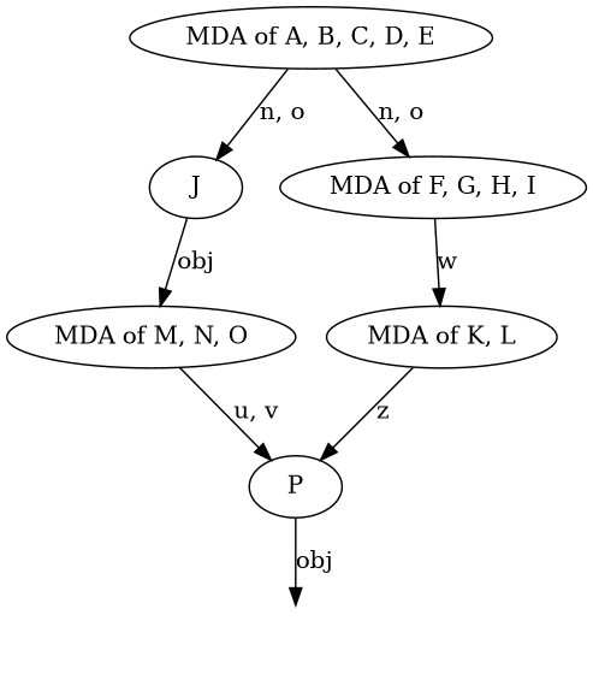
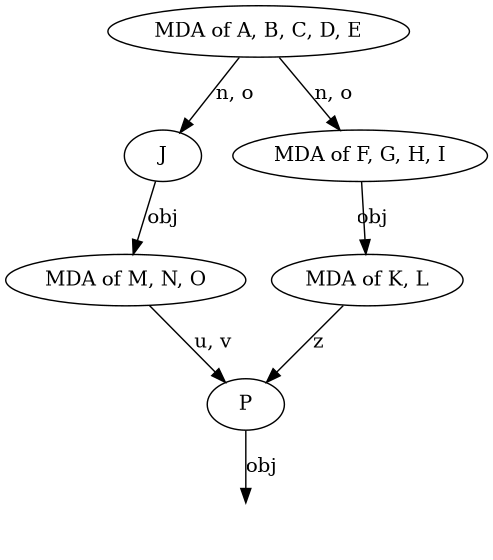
  digraph {
    edge [color=black dir=forward fontcolor=black penwidth=1.0]
    "MDA of M, N, O"
    P
    _0 [style=invis]
    J
    "MDA of K, L"
    "MDA of F, G, H, I"
    "MDA of A, B, C, D, E"
    "MDA of M, N, O" -> P [label="u, v"]
    P -> _0 [label=obj]
    J -> "MDA of M, N, O" [label=obj]
    "MDA of K, L" -> P [label=z]
-   "MDA of F, G, H, I" -> "MDA of K, L" [label=w]
+   "MDA of F, G, H, I" -> "MDA of K, L" [label=obj]
    "MDA of A, B, C, D, E" -> J [label="n, o"]
    "MDA of A, B, C, D, E" -> "MDA of F, G, H, I" [label="n, o"]
  }
